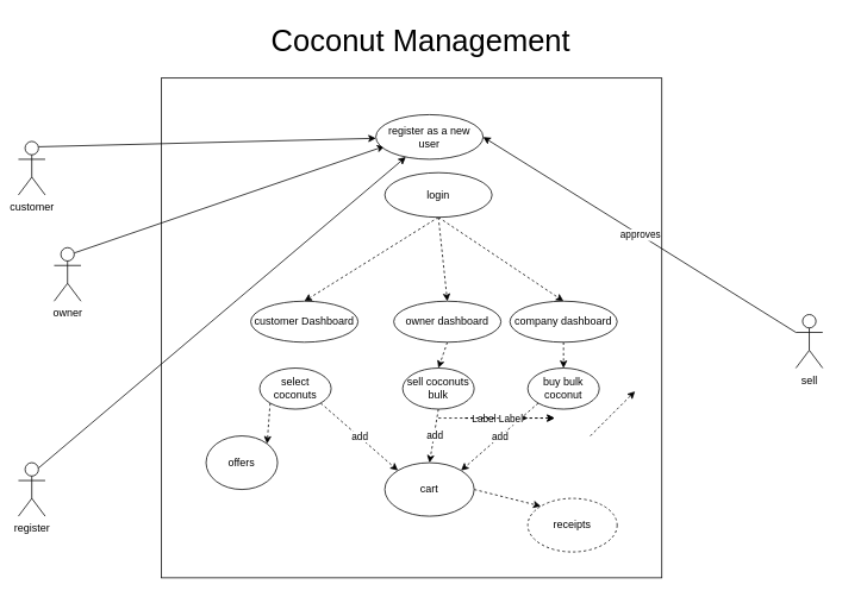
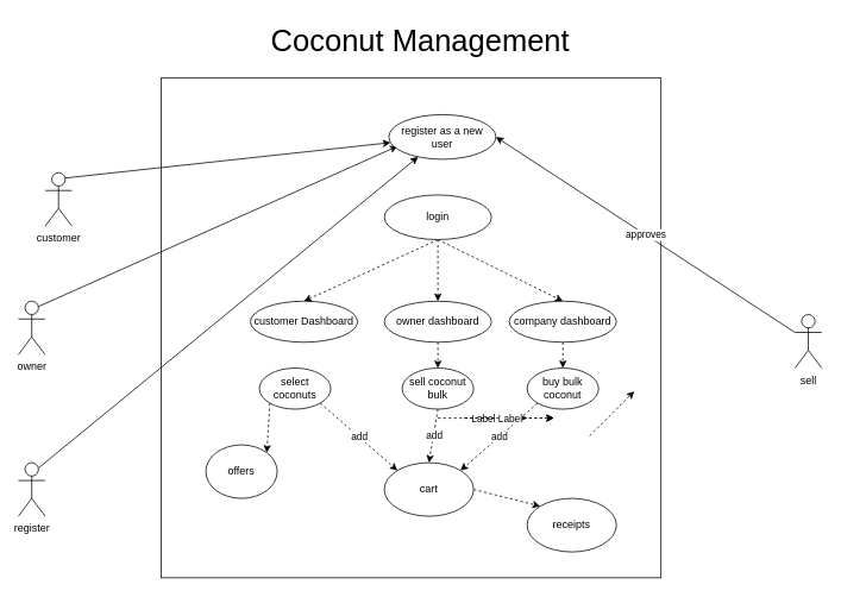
  <mxCell id="0" />
  <mxCell id="1" parent="0" />
  <mxCell id="2" value="" style="whiteSpace=wrap;html=1;aspect=fixed;" vertex="1" parent="1"><mxGeometry x="180" y="87" width="560" height="560" as="geometry" /></mxCell>
  <mxCell id="3" value="sell" style="shape=umlActor;verticalLabelPosition=bottom;verticalAlign=top;html=1;outlineConnect=0;" vertex="1" parent="1"><mxGeometry x="890" y="352" width="30" height="60" as="geometry" /></mxCell>
  <mxCell id="4" style="edgeStyle=none;html=1;exitX=0.75;exitY=0.1;exitDx=0;exitDy=0;exitPerimeter=0;" edge="1" parent="1" source="5" target="10"><mxGeometry relative="1" as="geometry" /></mxCell>
  <mxCell id="5" value="register" style="shape=umlActor;verticalLabelPosition=bottom;verticalAlign=top;html=1;outlineConnect=0;" vertex="1" parent="1"><mxGeometry x="20" y="518" width="30" height="60" as="geometry" /></mxCell>
  <mxCell id="6" style="edgeStyle=none;html=1;exitX=0.75;exitY=0.1;exitDx=0;exitDy=0;exitPerimeter=0;entryX=0.082;entryY=0.707;entryDx=0;entryDy=0;entryPerimeter=0;" edge="1" parent="1" source="7" target="10"><mxGeometry relative="1" as="geometry"><mxPoint x="250" y="168" as="targetPoint" /></mxGeometry></mxCell>
- <mxCell id="7" value="owner" style="shape=umlActor;verticalLabelPosition=bottom;verticalAlign=top;html=1;outlineConnect=0;" vertex="1" parent="1"><mxGeometry x="60" y="277" width="30" height="60" as="geometry" /></mxCell>
+ <mxCell id="7" value="owner" style="shape=umlActor;verticalLabelPosition=bottom;verticalAlign=top;html=1;outlineConnect=0;" vertex="1" parent="1"><mxGeometry x="20" y="337" width="30" height="60" as="geometry" /></mxCell>
  <mxCell id="8" style="edgeStyle=none;html=1;exitX=0.75;exitY=0.1;exitDx=0;exitDy=0;exitPerimeter=0;" edge="1" parent="1" source="9" target="10"><mxGeometry relative="1" as="geometry" /></mxCell>
- <mxCell id="9" value="customer" style="shape=umlActor;verticalLabelPosition=bottom;verticalAlign=top;html=1;outlineConnect=0;" vertex="1" parent="1"><mxGeometry x="20" y="158" width="30" height="60" as="geometry" /></mxCell>
- <mxCell id="10" value="register as a new user" style="ellipse;whiteSpace=wrap;html=1;" vertex="1" parent="1"><mxGeometry x="420" y="128" width="120" height="50" as="geometry" /></mxCell>
+ <mxCell id="9" value="customer" style="shape=umlActor;verticalLabelPosition=bottom;verticalAlign=top;html=1;outlineConnect=0;" vertex="1" parent="1"><mxGeometry x="50" y="193" width="30" height="60" as="geometry" /></mxCell>
+ <mxCell id="10" value="register as a new user" style="ellipse;whiteSpace=wrap;html=1;" vertex="1" parent="1"><mxGeometry x="435" y="128" width="120" height="50" as="geometry" /></mxCell>
  <mxCell id="11" style="edgeStyle=none;html=1;exitX=0.5;exitY=1;exitDx=0;exitDy=0;entryX=0.5;entryY=0;entryDx=0;entryDy=0;dashed=1;" edge="1" parent="1" source="14" target="15"><mxGeometry relative="1" as="geometry" /></mxCell>
  <mxCell id="12" style="edgeStyle=none;html=1;exitX=0.5;exitY=1;exitDx=0;exitDy=0;entryX=0.5;entryY=0;entryDx=0;entryDy=0;dashed=1;" edge="1" parent="1" source="14" target="17"><mxGeometry relative="1" as="geometry" /></mxCell>
  <mxCell id="13" style="edgeStyle=none;html=1;exitX=0.5;exitY=1;exitDx=0;exitDy=0;entryX=0.5;entryY=0;entryDx=0;entryDy=0;dashed=1;" edge="1" parent="1" source="14" target="19"><mxGeometry relative="1" as="geometry" /></mxCell>
- <mxCell id="14" value="login" style="ellipse;whiteSpace=wrap;html=1;" vertex="1" parent="1"><mxGeometry x="430" y="193" width="120" height="50" as="geometry" /></mxCell>
+ <mxCell id="14" value="login" style="ellipse;whiteSpace=wrap;html=1;" vertex="1" parent="1"><mxGeometry x="430" y="218" width="120" height="50" as="geometry" /></mxCell>
  <mxCell id="15" value="customer Dashboard" style="ellipse;whiteSpace=wrap;html=1;" vertex="1" parent="1"><mxGeometry x="280" y="337" width="120" height="46" as="geometry" /></mxCell>
  <mxCell id="16" style="edgeStyle=none;html=1;exitX=0.5;exitY=1;exitDx=0;exitDy=0;entryX=0.5;entryY=0;entryDx=0;entryDy=0;dashed=1;" edge="1" parent="1" source="17" target="26"><mxGeometry relative="1" as="geometry" /></mxCell>
- <mxCell id="17" value="owner dashboard" style="ellipse;whiteSpace=wrap;html=1;" vertex="1" parent="1"><mxGeometry x="440" y="337" width="120" height="46" as="geometry" /></mxCell>
+ <mxCell id="17" value="owner dashboard" style="ellipse;whiteSpace=wrap;html=1;" vertex="1" parent="1"><mxGeometry x="430" y="337" width="120" height="46" as="geometry" /></mxCell>
  <mxCell id="18" style="edgeStyle=none;html=1;exitX=0.5;exitY=1;exitDx=0;exitDy=0;dashed=1;" edge="1" parent="1" source="19" target="27"><mxGeometry relative="1" as="geometry" /></mxCell>
  <mxCell id="19" value="company dashboard" style="ellipse;whiteSpace=wrap;html=1;" vertex="1" parent="1"><mxGeometry x="570" y="337" width="120" height="46" as="geometry" /></mxCell>
  <mxCell id="20" style="edgeStyle=none;html=1;exitX=0;exitY=1;exitDx=0;exitDy=0;entryX=1;entryY=0;entryDx=0;entryDy=0;dashed=1;" edge="1" parent="1" source="21" target="32"><mxGeometry relative="1" as="geometry" /></mxCell>
  <mxCell id="21" value="select coconuts" style="ellipse;whiteSpace=wrap;html=1;" vertex="1" parent="1"><mxGeometry x="290" y="412" width="80" height="46" as="geometry" /></mxCell>
  <mxCell id="22" style="edgeStyle=none;html=1;exitX=1;exitY=0.5;exitDx=0;exitDy=0;entryX=0;entryY=0;entryDx=0;entryDy=0;dashed=1;" edge="1" parent="1" source="23" target="33"><mxGeometry relative="1" as="geometry" /></mxCell>
  <mxCell id="23" value="cart" style="ellipse;whiteSpace=wrap;html=1;" vertex="1" parent="1"><mxGeometry x="430" y="518" width="100" height="60" as="geometry" /></mxCell>
  <mxCell id="24" value="" style="endArrow=classic;html=1;dashed=1;exitX=1;exitY=1;exitDx=0;exitDy=0;entryX=0;entryY=0;entryDx=0;entryDy=0;" edge="1" parent="1" source="21" target="23"><mxGeometry relative="1" as="geometry"><mxPoint x="320" y="508" as="sourcePoint" /><mxPoint x="420" y="508" as="targetPoint" /></mxGeometry></mxCell>
  <mxCell id="25" value="add" style="edgeLabel;resizable=0;html=1;align=center;verticalAlign=middle;" connectable="0" vertex="1" parent="24"><mxGeometry relative="1" as="geometry" /></mxCell>
- <mxCell id="26" value="sell coconuts bulk" style="ellipse;whiteSpace=wrap;html=1;" vertex="1" parent="1"><mxGeometry x="450" y="412" width="80" height="46" as="geometry" /></mxCell>
+ <mxCell id="26" value="sell coconut bulk" style="ellipse;whiteSpace=wrap;html=1;" vertex="1" parent="1"><mxGeometry x="450" y="412" width="80" height="46" as="geometry" /></mxCell>
  <mxCell id="27" value="buy bulk coconut" style="ellipse;whiteSpace=wrap;html=1;" vertex="1" parent="1"><mxGeometry x="590" y="412" width="80" height="46" as="geometry" /></mxCell>
  <mxCell id="28" value="" style="endArrow=classic;html=1;dashed=1;exitX=0.5;exitY=1;exitDx=0;exitDy=0;entryX=0.5;entryY=0;entryDx=0;entryDy=0;" edge="1" parent="1" source="26" target="23"><mxGeometry relative="1" as="geometry"><mxPoint x="368.685" y="461.03" as="sourcePoint" /><mxPoint x="474.504" y="536.871" as="targetPoint" /></mxGeometry></mxCell>
  <mxCell id="29" value="add" style="edgeLabel;resizable=0;html=1;align=center;verticalAlign=middle;" connectable="0" vertex="1" parent="28"><mxGeometry relative="1" as="geometry" /></mxCell>
  <mxCell id="30" value="" style="endArrow=classic;html=1;dashed=1;exitX=0;exitY=1;exitDx=0;exitDy=0;entryX=1;entryY=0;entryDx=0;entryDy=0;" edge="1" parent="1" source="27" target="23"><mxGeometry relative="1" as="geometry"><mxPoint x="378.685" y="471.03" as="sourcePoint" /><mxPoint x="484.504" y="546.871" as="targetPoint" /></mxGeometry></mxCell>
  <mxCell id="31" value="add" style="edgeLabel;resizable=0;html=1;align=center;verticalAlign=middle;" connectable="0" vertex="1" parent="30"><mxGeometry relative="1" as="geometry" /></mxCell>
- <mxCell id="32" value="offers" style="ellipse;whiteSpace=wrap;html=1;" vertex="1" parent="1"><mxGeometry x="230" y="488" width="80" height="60" as="geometry" /></mxCell>
- <mxCell id="33" value="receipts" style="ellipse;whiteSpace=wrap;html=1;dashed=1;" vertex="1" parent="1"><mxGeometry x="590" y="558" width="100" height="60" as="geometry" /></mxCell>
+ <mxCell id="32" value="offers" style="ellipse;whiteSpace=wrap;html=1;" vertex="1" parent="1"><mxGeometry x="230" y="498" width="80" height="60" as="geometry" /></mxCell>
+ <mxCell id="33" value="receipts" style="ellipse;whiteSpace=wrap;html=1;" vertex="1" parent="1"><mxGeometry x="590" y="558" width="100" height="60" as="geometry" /></mxCell>
  <mxCell id="34" value="" style="endArrow=classic;html=1;dashed=1;" edge="1" parent="1"><mxGeometry relative="1" as="geometry"><mxPoint x="490" y="468" as="sourcePoint" /><mxPoint x="590" y="468" as="targetPoint" /></mxGeometry></mxCell>
  <mxCell id="35" value="Label" style="edgeLabel;resizable=0;html=1;align=center;verticalAlign=middle;" connectable="0" vertex="1" parent="34"><mxGeometry relative="1" as="geometry" /></mxCell>
  <mxCell id="36" value="" style="endArrow=classic;html=1;dashed=1;" edge="1" parent="1"><mxGeometry relative="1" as="geometry"><mxPoint x="520" y="468" as="sourcePoint" /><mxPoint x="620" y="468" as="targetPoint" /></mxGeometry></mxCell>
  <mxCell id="37" value="Label" style="edgeLabel;resizable=0;html=1;align=center;verticalAlign=middle;" connectable="0" vertex="1" parent="36"><mxGeometry relative="1" as="geometry" /></mxCell>
  <mxCell id="38" value="" style="endArrow=classic;html=1;dashed=1;" edge="1" parent="1"><mxGeometry relative="1" as="geometry"><mxPoint x="520" y="468" as="sourcePoint" /><mxPoint x="620" y="468" as="targetPoint" /></mxGeometry></mxCell>
  <mxCell id="39" value="Label" style="edgeLabel;resizable=0;html=1;align=center;verticalAlign=middle;" connectable="0" vertex="1" parent="38"><mxGeometry relative="1" as="geometry" /></mxCell>
  <mxCell id="40" value="" style="endArrow=classic;html=1;dashed=1;" edge="1" parent="1"><mxGeometry width="50" height="50" relative="1" as="geometry"><mxPoint x="660" y="488" as="sourcePoint" /><mxPoint x="710" y="438" as="targetPoint" /></mxGeometry></mxCell>
  <mxCell id="41" value="" style="endArrow=classic;html=1;entryX=1;entryY=0.5;entryDx=0;entryDy=0;exitX=0;exitY=0.333;exitDx=0;exitDy=0;exitPerimeter=0;" edge="1" parent="1" source="3" target="10"><mxGeometry relative="1" as="geometry"><mxPoint x="560" y="468" as="sourcePoint" /><mxPoint x="660" y="468" as="targetPoint" /></mxGeometry></mxCell>
  <mxCell id="42" value="approves" style="edgeLabel;resizable=0;html=1;align=center;verticalAlign=middle;" connectable="0" vertex="1" parent="41"><mxGeometry relative="1" as="geometry" /></mxCell>
  <mxCell id="43" value="&lt;font style=&quot;font-size: 34px;&quot;&gt;Coconut Management&lt;/font&gt;" style="text;html=1;align=center;verticalAlign=middle;resizable=0;points=[];autosize=1;strokeColor=none;fillColor=none;" vertex="1" parent="1"><mxGeometry x="290" y="20" width="360" height="50" as="geometry" /></mxCell>
